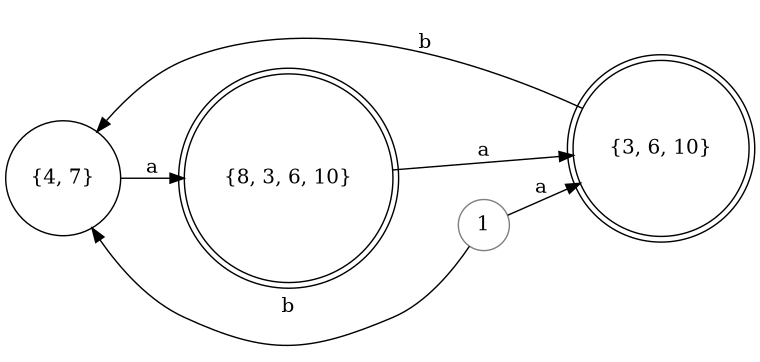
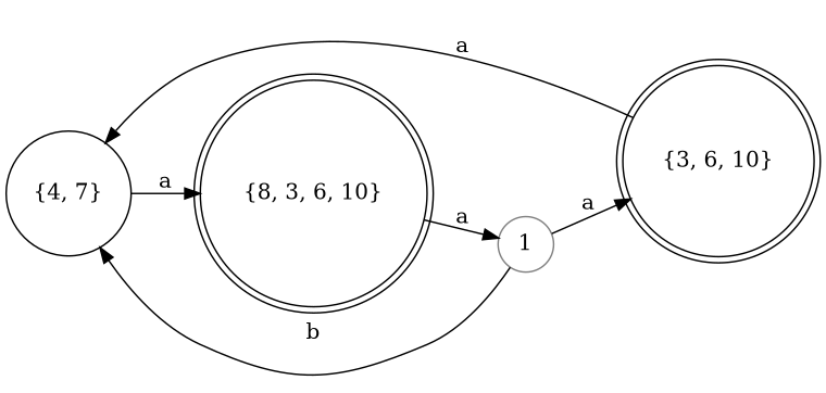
  digraph {
    rankdir=LR
    node [shape=circle]
    "{4, 7}"
    "{3, 6, 10}" [shape=doublecircle]
    "{8, 3, 6, 10}" [shape=doublecircle]
    1 [color="#808080"]
    "{4, 7}" -> "{8, 3, 6, 10}" [label=a]
-   "{3, 6, 10}" -> "{4, 7}" [label=b]
-   "{8, 3, 6, 10}" -> "{3, 6, 10}" [label=a]
+   "{3, 6, 10}" -> "{4, 7}" [label=a]
+   "{8, 3, 6, 10}" -> 1 [label=a]
    1 -> "{4, 7}" [label=b]
    1 -> "{3, 6, 10}" [label=a]
  }
